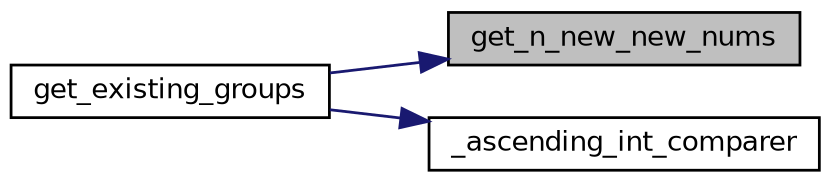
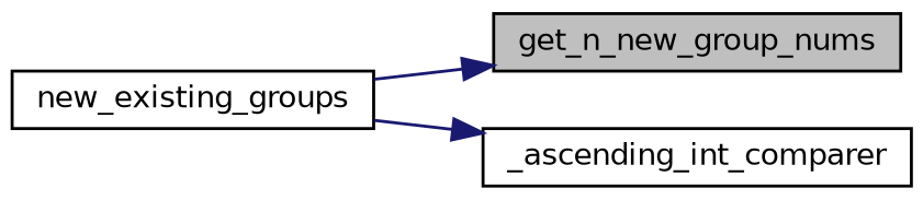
  digraph {
    rankdir=LR
    node [color=black fillcolor=white fontname=Helvetica fontsize=10 shape=record style=filled]
    edge [color=midnightblue fontname=Helvetica fontsize=10 labelfontname=Helvetica labelfontsize=10 style=solid]
-   n1 [fillcolor=grey75 fontcolor=black height=0.2 label=get_n_new_new_nums width=0.4]
-   n2 [height=0.2 label=get_existing_groups width=0.4]
+   n1 [fillcolor=grey75 fontcolor=black height=0.2 label=get_n_new_group_nums width=0.4]
+   n2 [height=0.2 label=new_existing_groups width=0.4]
    n3 [height=0.2 label=_ascending_int_comparer width=0.4]
    n2 -> n1
    n2 -> n3
  }
